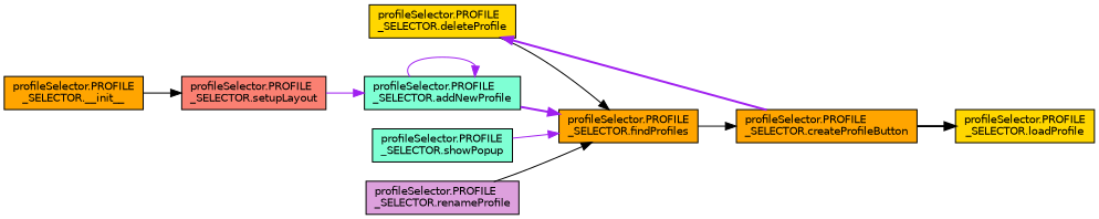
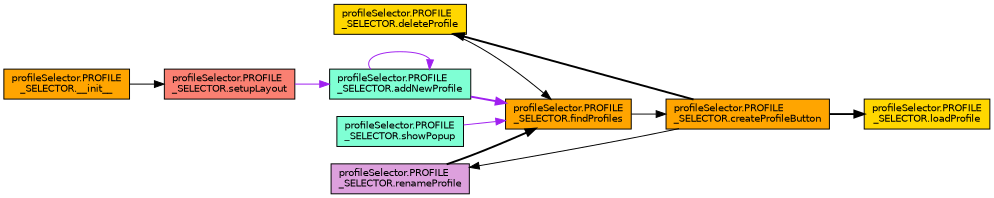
  digraph {
    rankdir=RL
    node [color=black fillcolor=orange fontname=Helvetica fontsize=10 shape=record style=filled]
    edge [color=black dir=back fontname=Helvetica fontsize=10 labelfontname=Helvetica labelfontsize=10 style=solid]
    n1 [fillcolor=gold fontcolor=black height=0.2 label="profileSelector.PROFILE\l_SELECTOR.loadProfile" width=0.4]
    n2 [height=0.2 label="profileSelector.PROFILE\l_SELECTOR.createProfileButton" width=0.4]
    n3 [height=0.2 label="profileSelector.PROFILE\l_SELECTOR.findProfiles" width=0.4]
    n4 [fillcolor=aquamarine height=0.2 label="profileSelector.PROFILE\l_SELECTOR.addNewProfile" width=0.4]
    n5 [fillcolor=gold height=0.2 label="profileSelector.PROFILE\l_SELECTOR.deleteProfile" width=0.4]
    n6 [fillcolor=plum height=0.2 label="profileSelector.PROFILE\l_SELECTOR.renameProfile" width=0.4]
    n7 [fillcolor=aquamarine height=0.2 label="profileSelector.PROFILE\l_SELECTOR.showPopup" width=0.4]
    n8 [fillcolor=salmon height=0.2 label="profileSelector.PROFILE\l_SELECTOR.setupLayout" width=0.4]
    n9 [height=0.2 label="profileSelector.PROFILE\l_SELECTOR.__init__" width=0.4]
    n1 -> n2 [style=bold]
    n2 -> n3
    n3 -> n4 [color=purple style=bold]
    n3 -> n5
-   n3 -> n6
+   n3 -> n6 [style=bold]
    n3 -> n7 [color=purple]
    n4 -> n4 [color=purple]
    n4 -> n8 [color=purple]
-   n5 -> n2 [color=purple style=bold]
+   n5 -> n2 [style=bold]
+   n6 -> n2
    n8 -> n9
  }
